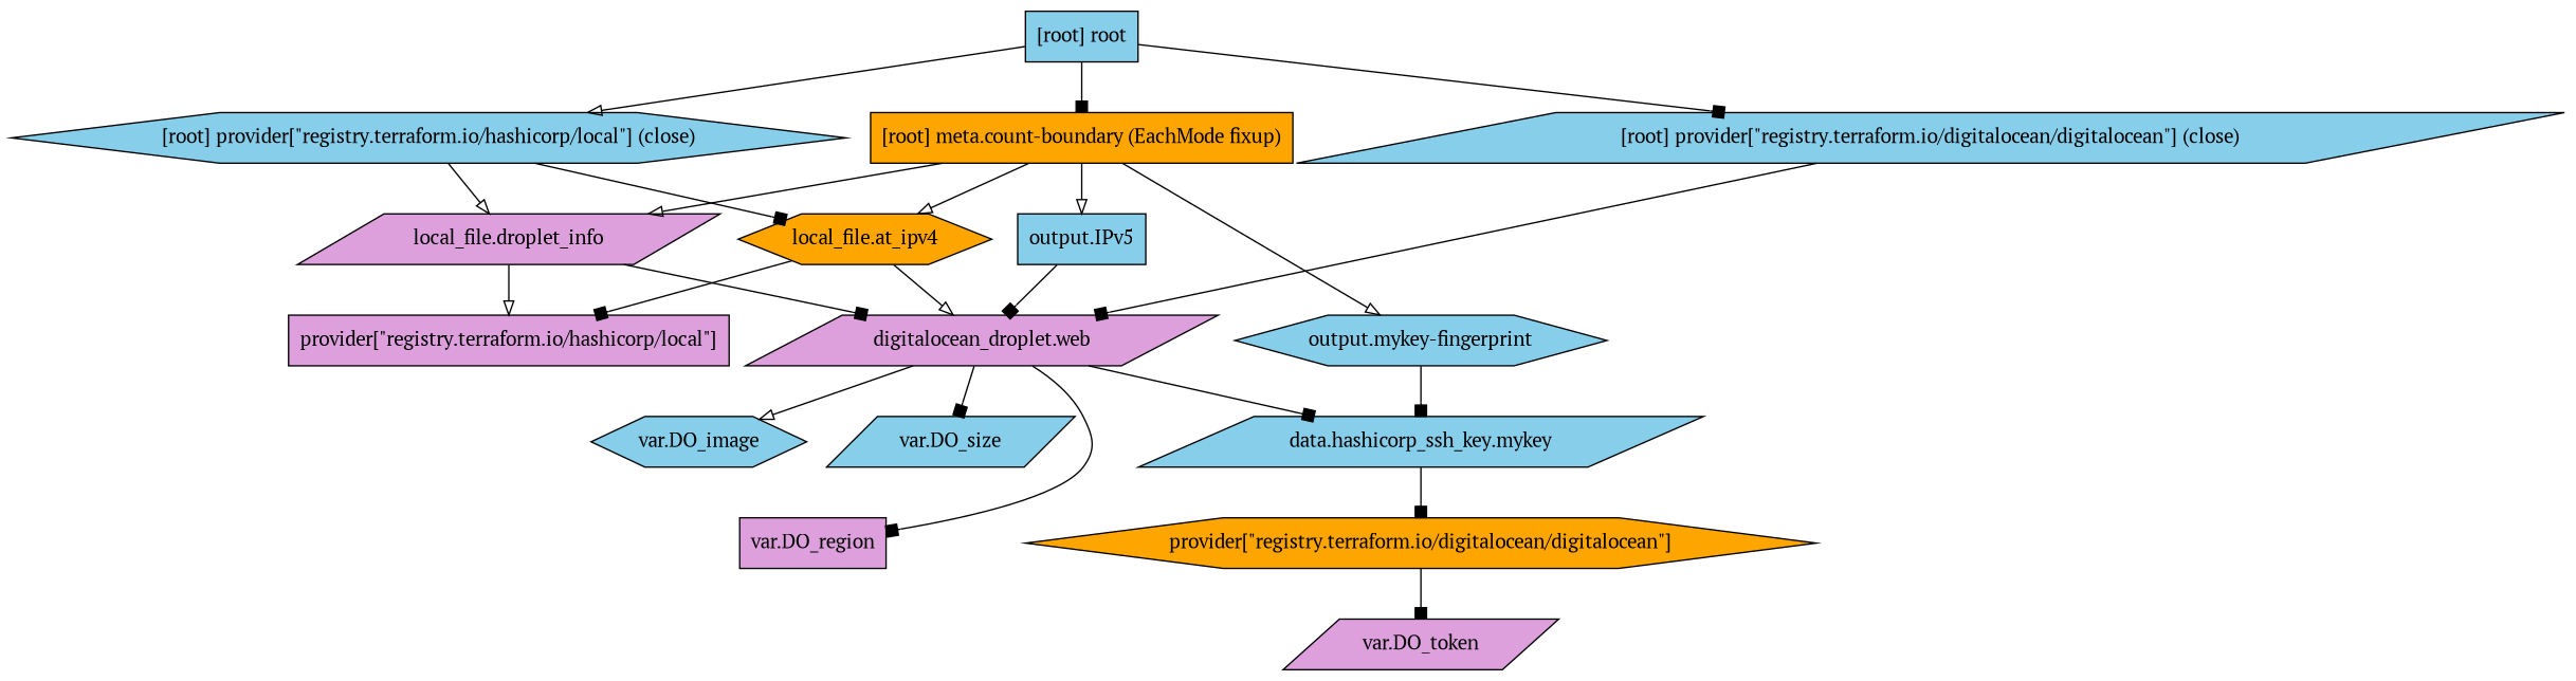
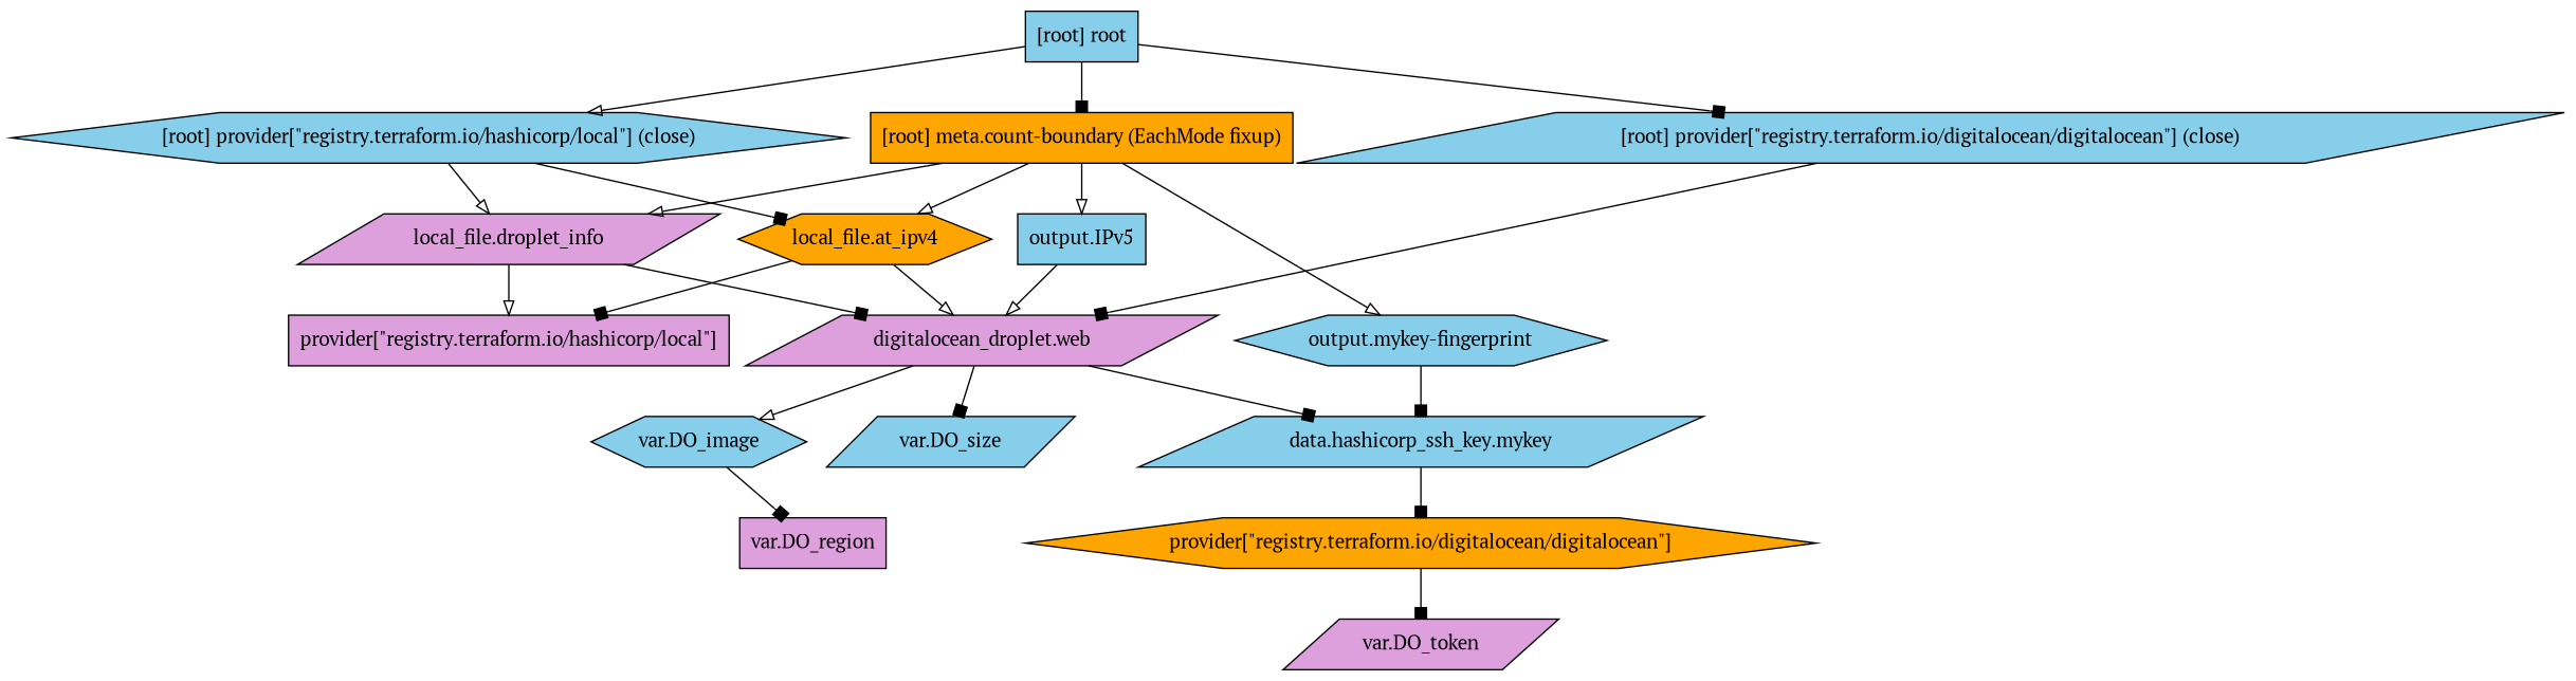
  digraph {
    compound=true
    fontname="PT Serif"
    newrank=true
    node [fillcolor=skyblue fontname="PT Serif" shape=parallelogram style=filled]
    edge [arrowhead=box fontname="PT Serif"]
    n1 [label="data.hashicorp_ssh_key.mykey"]
    n2 [fillcolor=orange label="provider[\"registry.terraform.io/digitalocean/digitalocean\"]" shape=hexagon]
    n3 [fillcolor=plum label="digitalocean_droplet.web"]
    n4 [label="var.DO_image" shape=hexagon]
    n5 [fillcolor=plum label="var.DO_region" shape=box]
    n6 [label="var.DO_size"]
    n7 [fillcolor=orange label="local_file.at_ipv4" shape=hexagon]
    n8 [fillcolor=plum label="provider[\"registry.terraform.io/hashicorp/local\"]" shape=box]
    n9 [fillcolor=plum label="local_file.droplet_info"]
    n10 [label="output.IPv5" shape=box]
    n11 [label="output.mykey-fingerprint" shape=hexagon]
    n12 [fillcolor=plum label="var.DO_token"]
    "[root] meta.count-boundary (EachMode fixup)" [fillcolor=orange shape=box]
    "[root] provider[\"registry.terraform.io/digitalocean/digitalocean\"] (close)"
    "[root] provider[\"registry.terraform.io/hashicorp/local\"] (close)" [shape=hexagon]
    "[root] root" [shape=box]
    subgraph sub_1 {
      n1
      n2
      n3
      n4
      n5
      n6
      n7
      n8
      n9
      n10
      n11
      n12
      "[root] meta.count-boundary (EachMode fixup)"
      "[root] provider[\"registry.terraform.io/digitalocean/digitalocean\"] (close)"
      "[root] provider[\"registry.terraform.io/hashicorp/local\"] (close)"
      "[root] root"
    }
    n1 -> n2
    n2 -> n12
    n3 -> n1
    n3 -> n4 [arrowhead=onormal]
-   n3 -> n5
+   n4 -> n5
    n3 -> n6
    n7 -> n3 [arrowhead=onormal]
    n7 -> n8
    n9 -> n3
    n9 -> n8 [arrowhead=onormal]
-   n10 -> n3
+   n10 -> n3 [arrowhead=onormal]
    n11 -> n1
    "[root] meta.count-boundary (EachMode fixup)" -> n7 [arrowhead=onormal]
    "[root] meta.count-boundary (EachMode fixup)" -> n9 [arrowhead=onormal]
    "[root] meta.count-boundary (EachMode fixup)" -> n10 [arrowhead=onormal]
    "[root] meta.count-boundary (EachMode fixup)" -> n11 [arrowhead=onormal]
    "[root] provider[\"registry.terraform.io/digitalocean/digitalocean\"] (close)" -> n3
    "[root] provider[\"registry.terraform.io/hashicorp/local\"] (close)" -> n7
    "[root] provider[\"registry.terraform.io/hashicorp/local\"] (close)" -> n9 [arrowhead=onormal]
    "[root] root" -> "[root] meta.count-boundary (EachMode fixup)"
    "[root] root" -> "[root] provider[\"registry.terraform.io/digitalocean/digitalocean\"] (close)"
    "[root] root" -> "[root] provider[\"registry.terraform.io/hashicorp/local\"] (close)" [arrowhead=onormal]
  }
